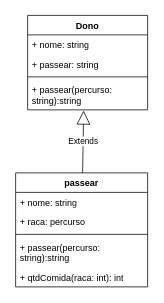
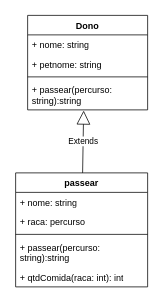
  <mxCell id="0" />
  <mxCell id="1" parent="0" />
  <mxCell id="2" value="Dono" style="swimlane;fontStyle=1;align=center;verticalAlign=top;childLayout=stackLayout;horizontal=1;startSize=26;horizontalStack=0;resizeParent=1;resizeParentMax=0;resizeLast=0;collapsible=1;marginBottom=0;whiteSpace=wrap;html=1;" vertex="1" parent="1"><mxGeometry x="36" y="20" width="160" height="126" as="geometry" /></mxCell>
  <mxCell id="3" value="+ nome: string" style="text;strokeColor=none;fillColor=none;align=left;verticalAlign=top;spacingLeft=4;spacingRight=4;overflow=hidden;rotatable=0;points=[[0,0.5],[1,0.5]];portConstraint=eastwest;whiteSpace=wrap;html=1;" vertex="1" parent="2"><mxGeometry y="26" width="160" height="26" as="geometry" /></mxCell>
- <mxCell id="4" value="+ passear: string" style="text;strokeColor=none;fillColor=none;align=left;verticalAlign=top;spacingLeft=4;spacingRight=4;overflow=hidden;rotatable=0;points=[[0,0.5],[1,0.5]];portConstraint=eastwest;whiteSpace=wrap;html=1;" vertex="1" parent="2"><mxGeometry y="52" width="160" height="26" as="geometry" /></mxCell>
+ <mxCell id="4" value="+ petnome: string" style="text;strokeColor=none;fillColor=none;align=left;verticalAlign=top;spacingLeft=4;spacingRight=4;overflow=hidden;rotatable=0;points=[[0,0.5],[1,0.5]];portConstraint=eastwest;whiteSpace=wrap;html=1;" vertex="1" parent="2"><mxGeometry y="52" width="160" height="26" as="geometry" /></mxCell>
  <mxCell id="5" value="" style="line;strokeWidth=1;fillColor=none;align=left;verticalAlign=middle;spacingTop=-1;spacingLeft=3;spacingRight=3;rotatable=0;labelPosition=right;points=[];portConstraint=eastwest;strokeColor=inherit;" vertex="1" parent="2"><mxGeometry y="78" width="160" height="8" as="geometry" /></mxCell>
  <mxCell id="6" value="+ passear(percurso: string):string" style="text;strokeColor=none;fillColor=none;align=left;verticalAlign=top;spacingLeft=4;spacingRight=4;overflow=hidden;rotatable=0;points=[[0,0.5],[1,0.5]];portConstraint=eastwest;whiteSpace=wrap;html=1;" vertex="1" parent="2"><mxGeometry y="86" width="160" height="40" as="geometry" /></mxCell>
  <mxCell id="7" value="passear" style="swimlane;fontStyle=1;align=center;verticalAlign=top;childLayout=stackLayout;horizontal=1;startSize=26;horizontalStack=0;resizeParent=1;resizeParentMax=0;resizeLast=0;collapsible=1;marginBottom=0;whiteSpace=wrap;html=1;" vertex="1" parent="1"><mxGeometry x="20" y="230" width="176" height="152" as="geometry" /></mxCell>
  <mxCell id="8" value="+ nome: string" style="text;strokeColor=none;fillColor=none;align=left;verticalAlign=top;spacingLeft=4;spacingRight=4;overflow=hidden;rotatable=0;points=[[0,0.5],[1,0.5]];portConstraint=eastwest;whiteSpace=wrap;html=1;" vertex="1" parent="7"><mxGeometry y="26" width="176" height="26" as="geometry" /></mxCell>
  <mxCell id="9" value="+ raca: percurso" style="text;strokeColor=none;fillColor=none;align=left;verticalAlign=top;spacingLeft=4;spacingRight=4;overflow=hidden;rotatable=0;points=[[0,0.5],[1,0.5]];portConstraint=eastwest;whiteSpace=wrap;html=1;" vertex="1" parent="7"><mxGeometry y="52" width="176" height="26" as="geometry" /></mxCell>
  <mxCell id="10" value="" style="line;strokeWidth=1;fillColor=none;align=left;verticalAlign=middle;spacingTop=-1;spacingLeft=3;spacingRight=3;rotatable=0;labelPosition=right;points=[];portConstraint=eastwest;strokeColor=inherit;" vertex="1" parent="7"><mxGeometry y="78" width="176" height="8" as="geometry" /></mxCell>
  <mxCell id="11" value="+ passear(percurso: string):string" style="text;strokeColor=none;fillColor=none;align=left;verticalAlign=top;spacingLeft=4;spacingRight=4;overflow=hidden;rotatable=0;points=[[0,0.5],[1,0.5]];portConstraint=eastwest;whiteSpace=wrap;html=1;" vertex="1" parent="7"><mxGeometry y="86" width="176" height="40" as="geometry" /></mxCell>
  <mxCell id="12" value="+ qtdComida(raca: int): int" style="text;strokeColor=none;fillColor=none;align=left;verticalAlign=top;spacingLeft=4;spacingRight=4;overflow=hidden;rotatable=0;points=[[0,0.5],[1,0.5]];portConstraint=eastwest;whiteSpace=wrap;html=1;" vertex="1" parent="7"><mxGeometry y="126" width="176" height="26" as="geometry" /></mxCell>
  <mxCell id="13" value="Extends" style="endArrow=block;endSize=16;endFill=0;html=1;rounded=0;entryX=0.467;entryY=1.025;entryDx=0;entryDy=0;entryPerimeter=0;" edge="1" parent="1" source="7" target="6"><mxGeometry width="160" relative="1" as="geometry"><mxPoint x="32" y="190" as="sourcePoint" /><mxPoint x="192" y="190" as="targetPoint" /></mxGeometry></mxCell>
